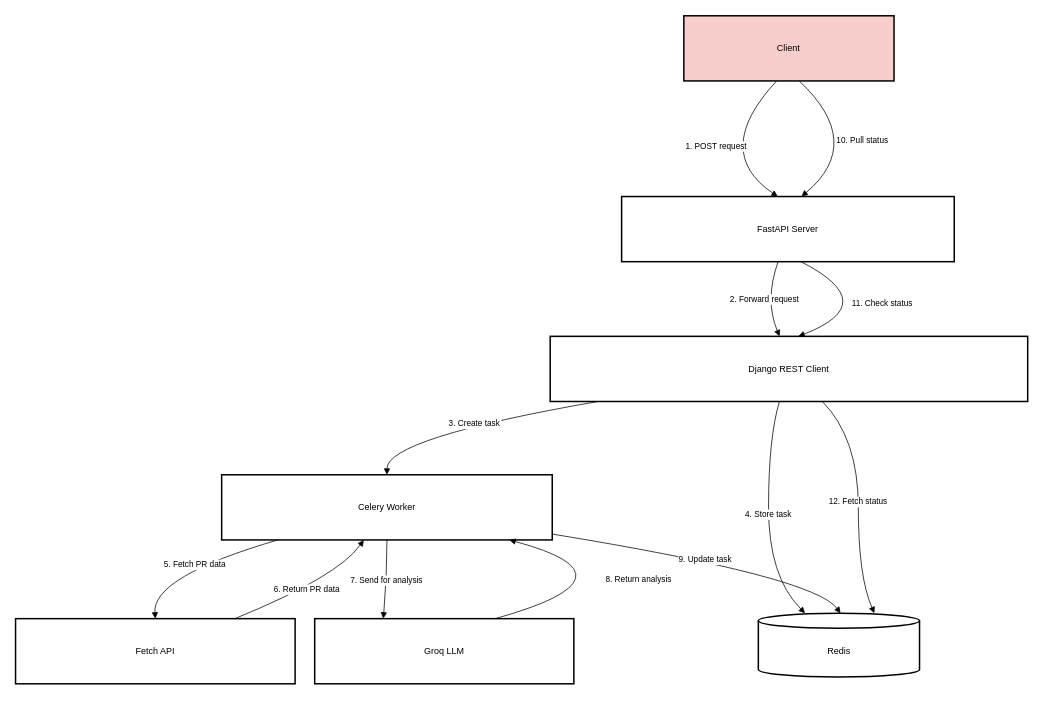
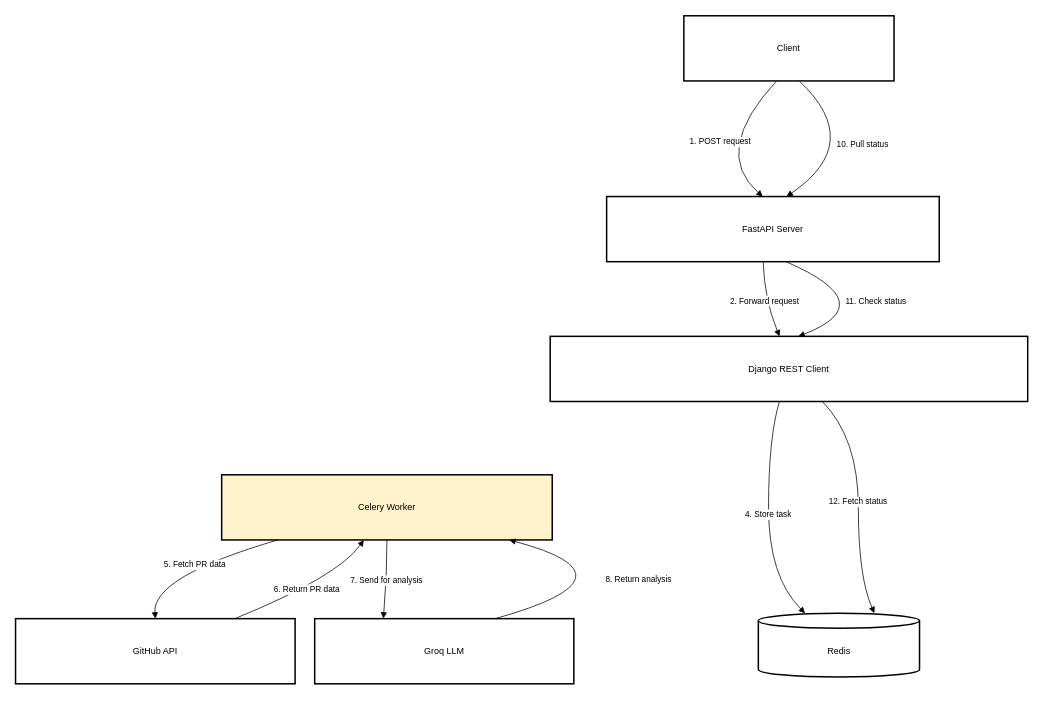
  <mxCell id="0" />
  <mxCell id="1" parent="0" />
  <mxCell id="2" value="" style="group;movable=1;resizable=1;rotatable=1;deletable=1;editable=1;locked=0;connectable=1;" vertex="1" connectable="0" parent="1"><mxGeometry x="20" y="77" width="1350" height="840" as="geometry" /></mxCell>
- <mxCell id="3" value="Client" style="whiteSpace=wrap;strokeWidth=2;fillColor=#f8cecc;" vertex="1" parent="2"><mxGeometry x="891.38" y="-56.452" width="280.343" height="86.897" as="geometry" /></mxCell>
- <mxCell id="4" value="FastAPI Server" style="whiteSpace=wrap;strokeWidth=2;" vertex="1" parent="2"><mxGeometry x="808.367" y="184.655" width="443.649" height="86.897" as="geometry" /></mxCell>
+ <mxCell id="3" value="Client" style="whiteSpace=wrap;strokeWidth=2;" vertex="1" parent="2"><mxGeometry x="891.38" y="-56.452" width="280.343" height="86.897" as="geometry" /></mxCell>
+ <mxCell id="4" value="FastAPI Server" style="whiteSpace=wrap;strokeWidth=2;" vertex="1" parent="2"><mxGeometry x="788.367" y="184.655" width="443.649" height="86.897" as="geometry" /></mxCell>
  <mxCell id="5" value="Django REST Client" style="whiteSpace=wrap;strokeWidth=2;" vertex="1" parent="2"><mxGeometry x="713.105" y="371.121" width="636.895" height="86.897" as="geometry" /></mxCell>
- <mxCell id="6" value="Celery Worker" style="whiteSpace=wrap;strokeWidth=2;" vertex="1" parent="2"><mxGeometry x="274.899" y="555.776" width="440.927" height="86.897" as="geometry" /></mxCell>
+ <mxCell id="6" value="Celery Worker" style="whiteSpace=wrap;strokeWidth=2;fillColor=#fff2cc;" vertex="1" parent="2"><mxGeometry x="274.899" y="555.776" width="440.927" height="86.897" as="geometry" /></mxCell>
  <mxCell id="7" value="Redis" style="shape=cylinder3;boundedLbl=1;backgroundOutline=1;size=10;strokeWidth=2;whiteSpace=wrap;" vertex="1" parent="2"><mxGeometry x="990.726" y="740.431" width="215" height="85" as="geometry" /></mxCell>
- <mxCell id="8" value="Fetch API" style="whiteSpace=wrap;strokeWidth=2;" vertex="1" parent="2"><mxGeometry y="747.672" width="372.883" height="86.897" as="geometry" /></mxCell>
+ <mxCell id="8" value="GitHub API" style="whiteSpace=wrap;strokeWidth=2;" vertex="1" parent="2"><mxGeometry y="747.672" width="372.883" height="86.897" as="geometry" /></mxCell>
  <mxCell id="9" value="Groq LLM" style="whiteSpace=wrap;strokeWidth=2;" vertex="1" parent="2"><mxGeometry x="398.972" y="747.672" width="345.665" height="86.897" as="geometry" /></mxCell>
  <mxCell id="10" value="1. POST request" style="curved=1;startArrow=none;endArrow=block;exitX=0.44;exitY=1.01;entryX=0.47;entryY=0.01;rounded=0;" edge="1" parent="2" source="3" target="4"><mxGeometry relative="1" as="geometry"><Array as="points"><mxPoint x="928.125" y="124.194" /></Array></mxGeometry></mxCell>
  <mxCell id="11" value="2. Forward request" style="curved=1;startArrow=none;endArrow=block;exitX=0.47;exitY=1.01;entryX=0.48;entryY=-0.01;rounded=0;" edge="1" parent="2" source="4" target="5"><mxGeometry relative="1" as="geometry"><Array as="points"><mxPoint x="998.891" y="322.241" /></Array></mxGeometry></mxCell>
- <mxCell id="12" value="3. Create task" style="curved=1;startArrow=none;endArrow=block;exitX=0.1;exitY=1;entryX=0.5;entryY=0;rounded=0;" edge="1" parent="2" source="5" target="6"><mxGeometry relative="1" as="geometry"><Array as="points"><mxPoint x="495.363" y="506.897" /></Array></mxGeometry></mxCell>
  <mxCell id="13" value="4. Store task" style="curved=1;startArrow=none;endArrow=block;exitX=0.48;exitY=1;entryX=0.29;entryY=0;rounded=0;" edge="1" parent="2" source="5" target="7"><mxGeometry relative="1" as="geometry"><Array as="points"><mxPoint x="1004.335" y="506.897" /><mxPoint x="1004.335" y="691.552" /></Array></mxGeometry></mxCell>
  <mxCell id="14" value="5. Fetch PR data" style="curved=1;startArrow=none;endArrow=block;exitX=0.17;exitY=1;entryX=0.5;entryY=-0.01;rounded=0;" edge="1" parent="2" source="6" target="8"><mxGeometry relative="1" as="geometry"><Array as="points"><mxPoint x="182.359" y="691.552" /></Array></mxGeometry></mxCell>
  <mxCell id="15" value="6. Return PR data" style="curved=1;startArrow=none;endArrow=block;exitX=0.79;exitY=-0.01;entryX=0.43;entryY=1;rounded=0;" edge="1" parent="2" source="8" target="6"><mxGeometry relative="1" as="geometry"><Array as="points"><mxPoint x="430.04" y="691.552" /></Array></mxGeometry></mxCell>
  <mxCell id="16" value="7. Send for analysis" style="curved=1;startArrow=none;endArrow=block;exitX=0.5;exitY=1;entryX=0.26;entryY=-0.01;rounded=0;" edge="1" parent="2" source="6" target="9"><mxGeometry relative="1" as="geometry"><Array as="points"><mxPoint x="495.363" y="691.552" /></Array></mxGeometry></mxCell>
  <mxCell id="17" value="8. Return analysis" style="curved=1;startArrow=none;endArrow=block;exitX=0.7;exitY=-0.01;entryX=0.87;entryY=1;rounded=0;" edge="1" parent="2" source="9" target="6"><mxGeometry relative="1" as="geometry"><Array as="points"><mxPoint x="841.028" y="691.552" /></Array></mxGeometry></mxCell>
- <mxCell id="18" value="9. Update task" style="curved=1;startArrow=none;endArrow=block;exitX=1;exitY=0.91;entryX=0.51;entryY=0;rounded=0;" edge="1" parent="2" source="6" target="7"><mxGeometry relative="1" as="geometry"><Array as="points"><mxPoint x="1064.214" y="691.552" /></Array></mxGeometry></mxCell>
  <mxCell id="19" value="10. Pull status" style="curved=1;startArrow=none;endArrow=block;exitX=0.55;exitY=1.01;entryX=0.54;entryY=0.01;rounded=0;" edge="1" parent="2" source="3" target="4"><mxGeometry relative="1" as="geometry"><Array as="points"><mxPoint x="1133.036" y="112.903" /></Array></mxGeometry></mxCell>
  <mxCell id="20" value="11. Check status" style="curved=1;startArrow=none;endArrow=block;exitX=0.54;exitY=1.01;entryX=0.52;entryY=-0.01;rounded=0;" edge="1" parent="2" source="4" target="5"><mxGeometry relative="1" as="geometry"><Array as="points"><mxPoint x="1157.143" y="327.419" /></Array></mxGeometry></mxCell>
  <mxCell id="21" value="12. Fetch status" style="curved=1;startArrow=none;endArrow=block;exitX=0.57;exitY=1;entryX=0.72;entryY=0;rounded=0;" edge="1" parent="2" source="5" target="7"><mxGeometry relative="1" as="geometry"><Array as="points"><mxPoint x="1124.093" y="506.897" /><mxPoint x="1124.093" y="691.552" /></Array></mxGeometry></mxCell>
